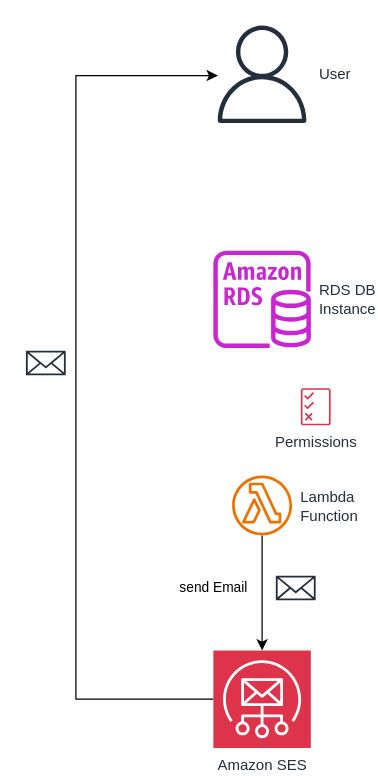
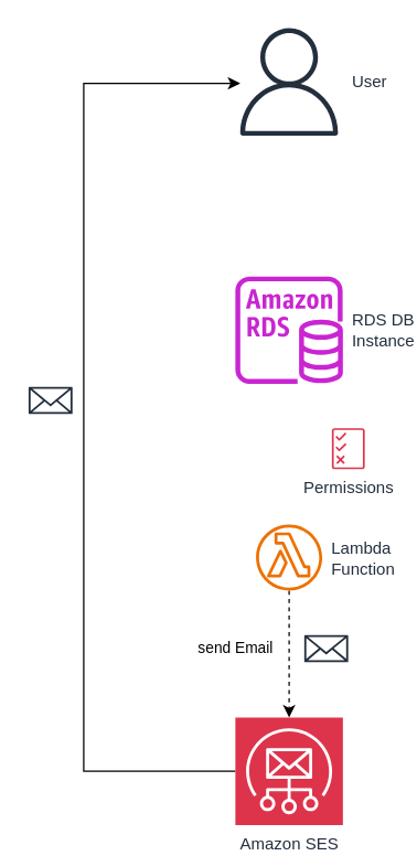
  <mxCell id="0" />
  <mxCell id="1" parent="0" />
  <mxCell id="2" value="User" style="sketch=0;outlineConnect=0;fontColor=#232F3E;gradientColor=none;fillColor=#232F3D;strokeColor=none;dashed=0;verticalLabelPosition=middle;verticalAlign=middle;align=left;html=1;fontSize=12;fontStyle=0;aspect=fixed;pointerEvents=1;shape=mxgraph.aws4.user;labelPosition=right;spacingLeft=5;" vertex="1" parent="1"><mxGeometry x="170" y="20" width="78" height="78" as="geometry" /></mxCell>
  <mxCell id="3" value="RDS DB&lt;div&gt;Instance&lt;/div&gt;" style="sketch=0;outlineConnect=0;fontColor=#232F3E;gradientColor=none;fillColor=#C925D1;strokeColor=none;dashed=0;verticalLabelPosition=middle;verticalAlign=middle;align=left;html=1;fontSize=12;fontStyle=0;aspect=fixed;pointerEvents=1;shape=mxgraph.aws4.rds_instance;labelPosition=right;spacingLeft=5;" vertex="1" parent="1"><mxGeometry x="170" y="200" width="78" height="78" as="geometry" /></mxCell>
- <mxCell id="4" value="send Email" style="edgeStyle=orthogonalEdgeStyle;rounded=0;orthogonalLoop=1;jettySize=auto;html=1;" edge="1" parent="1" source="5" target="7"><mxGeometry x="-0.087" y="-39" relative="1" as="geometry"><mxPoint as="offset" /></mxGeometry></mxCell>
+ <mxCell id="4" value="send Email" style="edgeStyle=orthogonalEdgeStyle;rounded=0;orthogonalLoop=1;jettySize=auto;html=1;dashed=1;" edge="1" parent="1" source="5" target="7"><mxGeometry x="-0.087" y="-39" relative="1" as="geometry"><mxPoint as="offset" /></mxGeometry></mxCell>
  <mxCell id="5" value="Lambda&lt;div&gt;Function&lt;/div&gt;" style="sketch=0;outlineConnect=0;fontColor=#232F3E;gradientColor=none;fillColor=#ED7100;strokeColor=none;dashed=0;verticalLabelPosition=middle;verticalAlign=middle;align=left;html=1;fontSize=12;fontStyle=0;aspect=fixed;pointerEvents=1;shape=mxgraph.aws4.lambda_function;labelPosition=right;spacingBottom=-1;spacingLeft=5;" vertex="1" parent="1"><mxGeometry x="185" y="380" width="48" height="48" as="geometry" /></mxCell>
  <mxCell id="6" style="edgeStyle=orthogonalEdgeStyle;rounded=0;orthogonalLoop=1;jettySize=auto;html=1;" edge="1" parent="1" source="7" target="2"><mxGeometry relative="1" as="geometry"><Array as="points"><mxPoint x="60" y="559" /><mxPoint x="60" y="60" /></Array></mxGeometry></mxCell>
  <mxCell id="7" value="Amazon SES" style="sketch=0;points=[[0,0,0],[0.25,0,0],[0.5,0,0],[0.75,0,0],[1,0,0],[0,1,0],[0.25,1,0],[0.5,1,0],[0.75,1,0],[1,1,0],[0,0.25,0],[0,0.5,0],[0,0.75,0],[1,0.25,0],[1,0.5,0],[1,0.75,0]];outlineConnect=0;fontColor=#232F3E;fillColor=#DD344C;strokeColor=#ffffff;dashed=0;verticalLabelPosition=bottom;verticalAlign=top;align=center;html=1;fontSize=12;fontStyle=0;aspect=fixed;shape=mxgraph.aws4.resourceIcon;resIcon=mxgraph.aws4.simple_email_service;" vertex="1" parent="1"><mxGeometry x="170" y="520" width="78" height="78" as="geometry" /></mxCell>
  <mxCell id="8" value="" style="sketch=0;outlineConnect=0;fontColor=#232F3E;gradientColor=none;fillColor=#232F3D;strokeColor=none;dashed=0;verticalLabelPosition=bottom;verticalAlign=top;align=center;html=1;fontSize=12;fontStyle=0;aspect=fixed;pointerEvents=1;shape=mxgraph.aws4.email_2;" vertex="1" parent="1"><mxGeometry x="220" y="460" width="31.84" height="20" as="geometry" /></mxCell>
  <mxCell id="9" value="Permissions" style="sketch=0;outlineConnect=0;fontColor=#232F3E;gradientColor=none;fillColor=#DD344C;strokeColor=none;dashed=0;verticalLabelPosition=bottom;verticalAlign=top;align=center;html=1;fontSize=12;fontStyle=0;aspect=fixed;pointerEvents=1;shape=mxgraph.aws4.permissions;" vertex="1" parent="1"><mxGeometry x="240" y="310" width="23.84" height="30" as="geometry" /></mxCell>
  <mxCell id="10" value="" style="sketch=0;outlineConnect=0;fontColor=#232F3E;gradientColor=none;fillColor=#232F3D;strokeColor=none;dashed=0;verticalLabelPosition=bottom;verticalAlign=top;align=center;html=1;fontSize=12;fontStyle=0;aspect=fixed;pointerEvents=1;shape=mxgraph.aws4.email_2;" vertex="1" parent="1"><mxGeometry x="20" y="280" width="31.84" height="20" as="geometry" /></mxCell>
